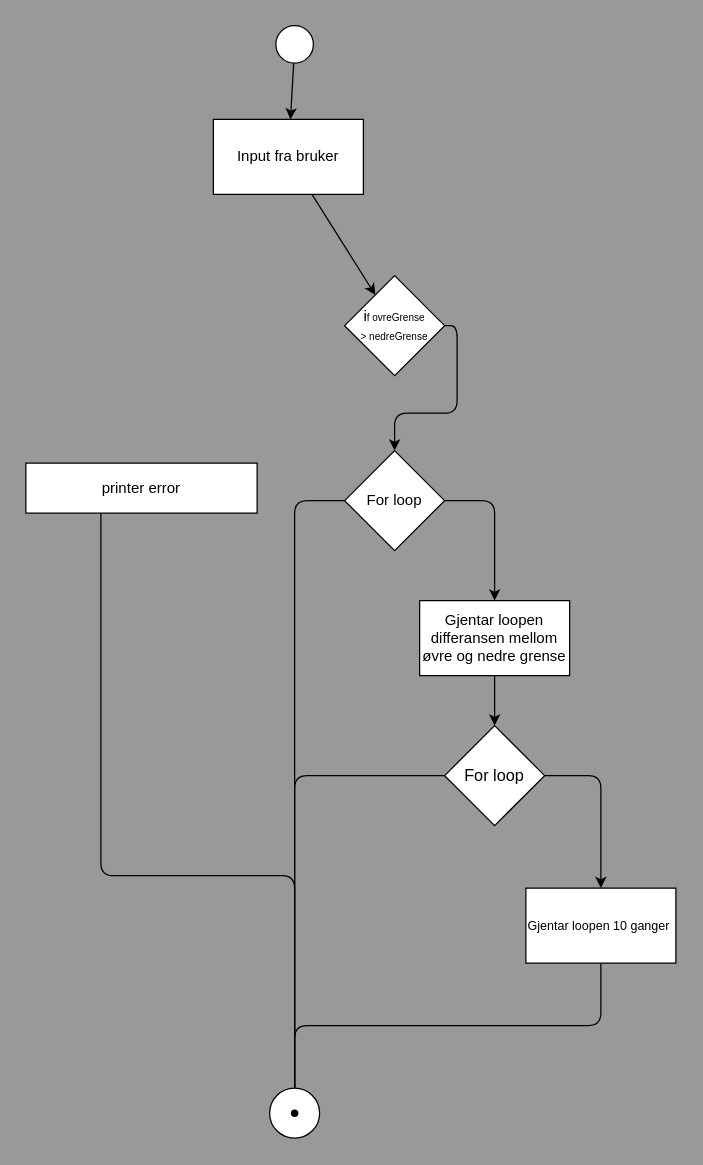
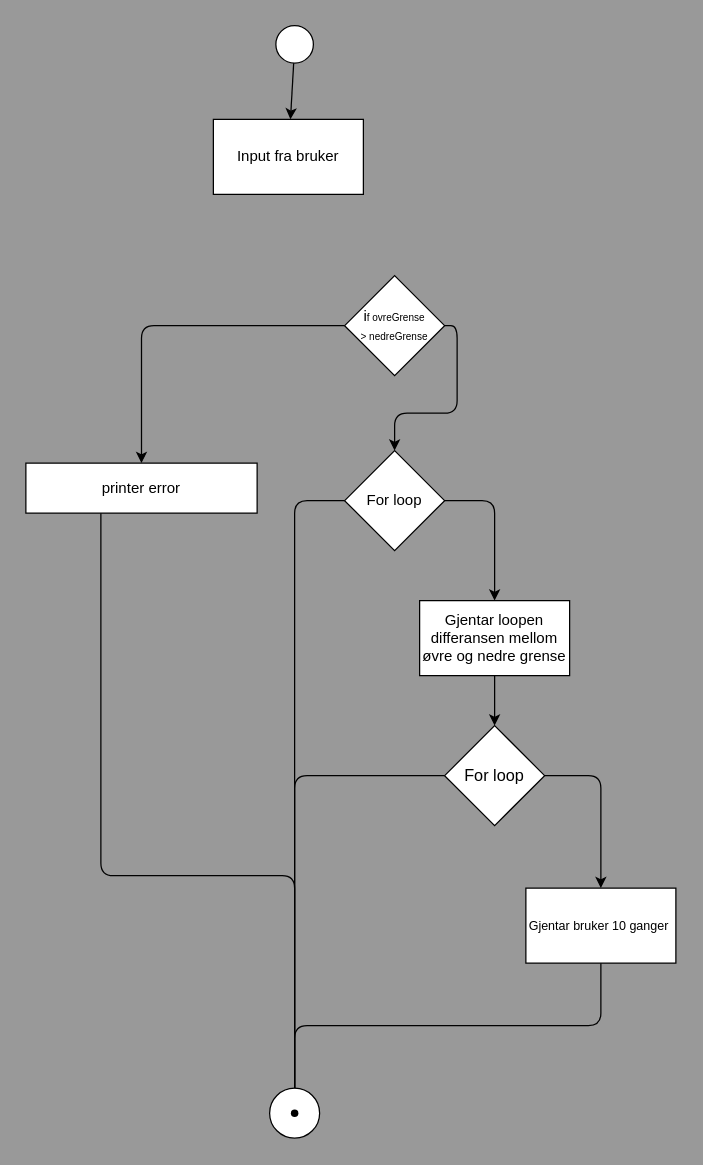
  <mxCell id="0" />
  <mxCell id="1" parent="0" />
  <mxCell id="2" value="" style="edgeStyle=none;html=1;" parent="1" source="3" target="5" edge="1"><mxGeometry relative="1" as="geometry" /></mxCell>
  <mxCell id="3" value="" style="ellipse;whiteSpace=wrap;html=1;" parent="1" vertex="1"><mxGeometry x="220" width="30" height="30" as="geometry" y="20" /></mxCell>
- <mxCell id="4" value="" style="edgeStyle=none;html=1;" parent="1" source="5" target="8" edge="1"><mxGeometry relative="1" as="geometry" /></mxCell>
  <mxCell id="5" value="Input fra bruker" style="whiteSpace=wrap;html=1;" parent="1" vertex="1"><mxGeometry x="170" y="95" width="120" height="60" as="geometry" /></mxCell>
  <mxCell id="6" style="edgeStyle=orthogonalEdgeStyle;html=1;exitX=1;exitY=0.5;exitDx=0;exitDy=0;entryX=0.5;entryY=0;entryDx=0;entryDy=0;" edge="1" parent="1" source="8" target="11"><mxGeometry relative="1" as="geometry" /></mxCell>
+ <mxCell id="7" style="edgeStyle=orthogonalEdgeStyle;html=1;exitX=0;exitY=0.5;exitDx=0;exitDy=0;entryX=0.5;entryY=0;entryDx=0;entryDy=0;fontSize=12;" edge="1" parent="1" source="8" target="20"><mxGeometry relative="1" as="geometry" /></mxCell>
  <mxCell id="8" value="i&lt;font style=&quot;font-size: 8px&quot;&gt;f ovreGrense&lt;br&gt;&amp;gt; nedreGrense&lt;/font&gt;" style="rhombus;whiteSpace=wrap;html=1;" parent="1" vertex="1"><mxGeometry x="275" y="220" width="80" height="80" as="geometry" /></mxCell>
  <mxCell id="9" style="edgeStyle=orthogonalEdgeStyle;html=1;exitX=1;exitY=0.5;exitDx=0;exitDy=0;fontSize=8;" edge="1" parent="1" source="11" target="18"><mxGeometry relative="1" as="geometry" /></mxCell>
  <mxCell id="10" style="edgeStyle=orthogonalEdgeStyle;html=1;exitX=0;exitY=0.5;exitDx=0;exitDy=0;fontSize=12;" edge="1" parent="1" source="11" target="22"><mxGeometry relative="1" as="geometry" /></mxCell>
  <mxCell id="11" value="For loop" style="rhombus;whiteSpace=wrap;html=1;" vertex="1" parent="1"><mxGeometry x="275" y="360" width="80" height="80" as="geometry" /></mxCell>
  <mxCell id="12" style="edgeStyle=orthogonalEdgeStyle;html=1;exitX=1;exitY=0.5;exitDx=0;exitDy=0;entryX=0.5;entryY=0;entryDx=0;entryDy=0;fontSize=12;" edge="1" parent="1" source="14" target="16"><mxGeometry relative="1" as="geometry" /></mxCell>
  <mxCell id="13" style="edgeStyle=orthogonalEdgeStyle;html=1;exitX=0;exitY=0.5;exitDx=0;exitDy=0;entryX=0.435;entryY=0.38;entryDx=0;entryDy=0;entryPerimeter=0;fontSize=12;" edge="1" parent="1" source="14" target="22"><mxGeometry relative="1" as="geometry" /></mxCell>
  <mxCell id="14" value="&lt;span style=&quot;font-size: 13px&quot;&gt;For loop&lt;/span&gt;" style="rhombus;whiteSpace=wrap;html=1;fontSize=8;" vertex="1" parent="1"><mxGeometry x="355" y="580" width="80" height="80" as="geometry" /></mxCell>
  <mxCell id="15" style="edgeStyle=orthogonalEdgeStyle;html=1;exitX=0.5;exitY=1;exitDx=0;exitDy=0;fontSize=12;" edge="1" parent="1" source="16" target="22"><mxGeometry relative="1" as="geometry" /></mxCell>
- <mxCell id="16" value="&lt;font size=&quot;1&quot;&gt;Gjentar loopen 10 ganger&amp;nbsp;&lt;/font&gt;" style="whiteSpace=wrap;html=1;fontSize=8;" vertex="1" parent="1"><mxGeometry x="420" y="710" width="120" height="60" as="geometry" /></mxCell>
+ <mxCell id="16" value="&lt;font size=&quot;1&quot;&gt;Gjentar bruker 10 ganger&amp;nbsp;&lt;/font&gt;" style="whiteSpace=wrap;html=1;fontSize=8;" vertex="1" parent="1"><mxGeometry x="420" y="710" width="120" height="60" as="geometry" /></mxCell>
  <mxCell id="17" value="" style="edgeStyle=orthogonalEdgeStyle;html=1;fontSize=9;" edge="1" parent="1" source="18" target="14"><mxGeometry relative="1" as="geometry" /></mxCell>
  <mxCell id="18" value="&lt;font style=&quot;font-size: 12px&quot;&gt;Gjentar loopen differansen mellom øvre og nedre grense&lt;/font&gt;" style="whiteSpace=wrap;html=1;fontSize=9;" vertex="1" parent="1"><mxGeometry x="335" y="480" width="120" height="60" as="geometry" /></mxCell>
  <mxCell id="19" value="" style="edgeStyle=orthogonalEdgeStyle;html=1;fontSize=12;" edge="1" parent="1" source="20" target="22"><mxGeometry relative="1" as="geometry"><Array as="points"><mxPoint x="80" y="700" /><mxPoint x="235" y="700" /></Array></mxGeometry></mxCell>
  <mxCell id="20" value="printer error" style="whiteSpace=wrap;html=1;fontSize=12;" vertex="1" parent="1"><mxGeometry x="20" y="370" width="185" height="40" as="geometry" /></mxCell>
  <mxCell id="21" value="" style="ellipse;whiteSpace=wrap;html=1;fontSize=12;" vertex="1" parent="1"><mxGeometry x="215" y="870" width="40" height="40" as="geometry" /></mxCell>
  <mxCell id="22" value="" style="shape=waypoint;sketch=0;size=6;pointerEvents=1;points=[];fillColor=default;resizable=0;rotatable=0;perimeter=centerPerimeter;snapToPoint=1;" vertex="1" parent="1"><mxGeometry x="215" y="870" width="40" height="40" as="geometry" /></mxCell>
